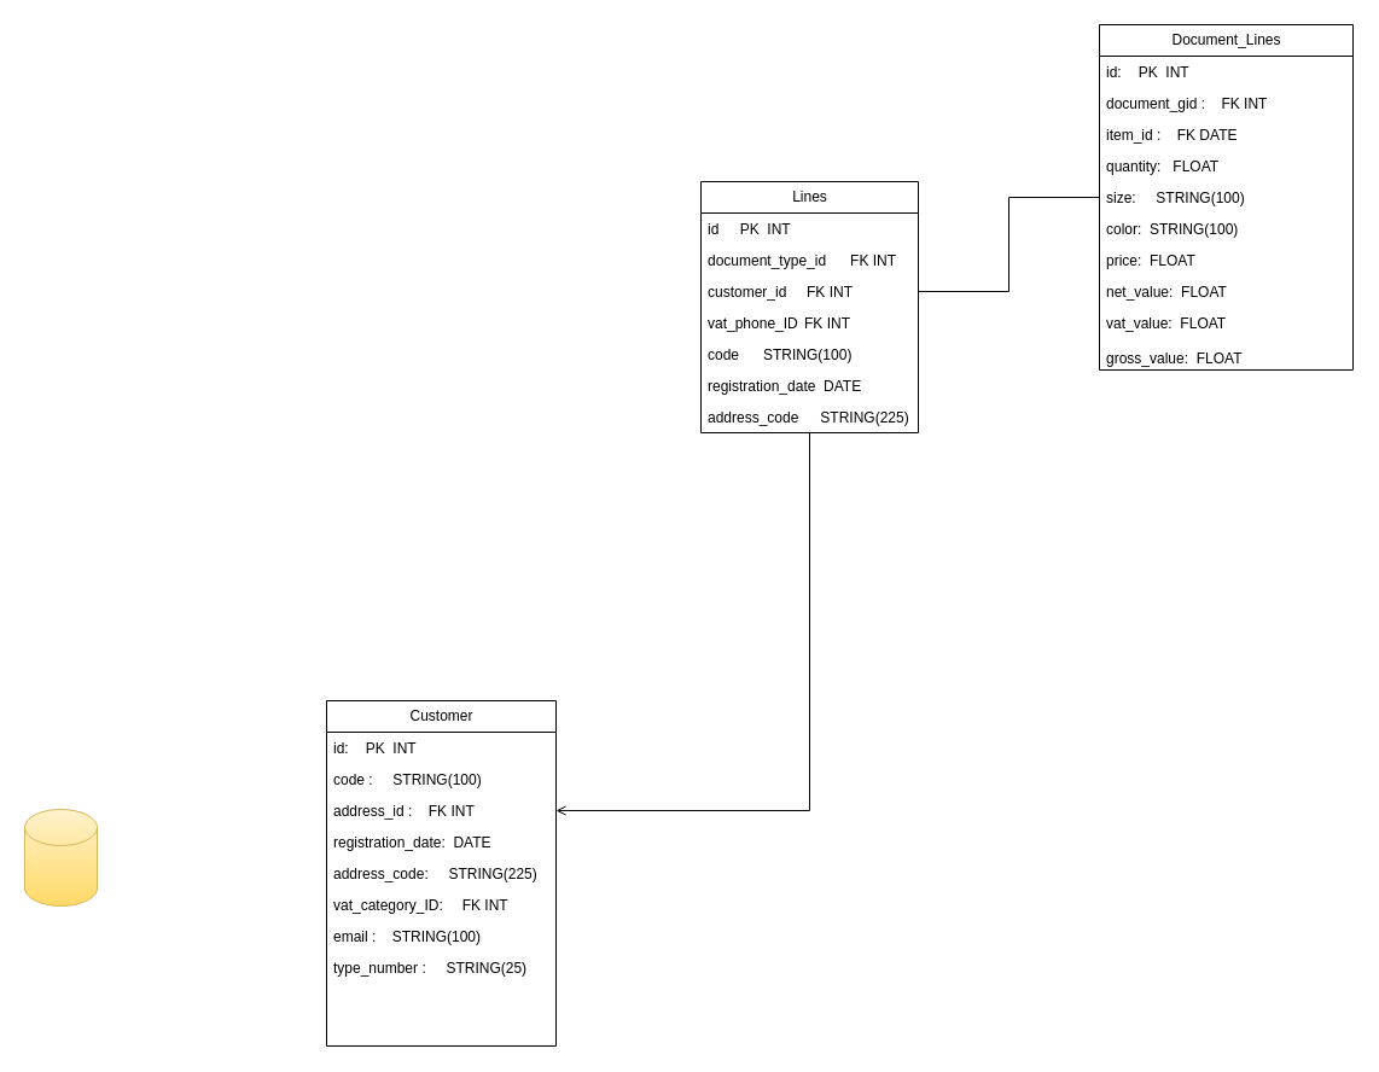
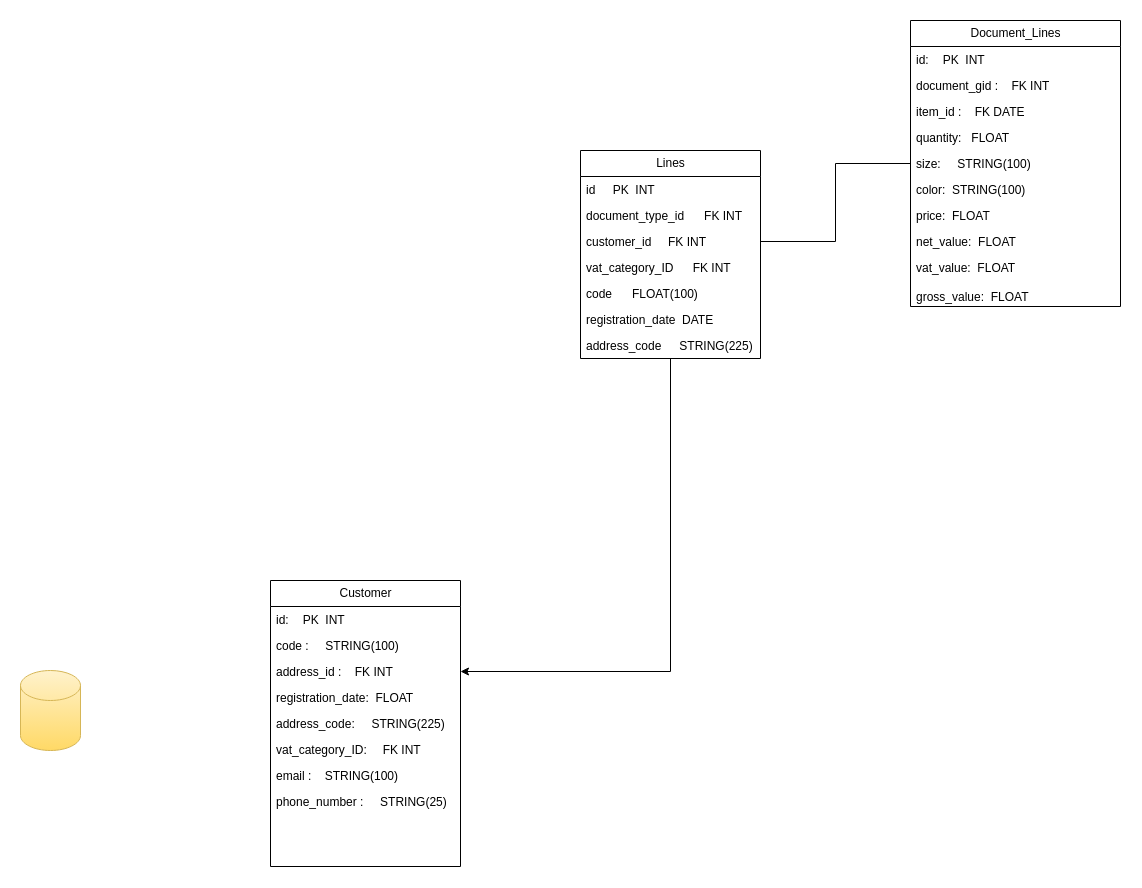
  <mxCell id="0" />
  <mxCell id="1" parent="0" />
  <mxCell id="2" value="" style="shape=cylinder3;whiteSpace=wrap;html=1;boundedLbl=1;backgroundOutline=1;size=15;fillColor=#fff2cc;strokeColor=#d6b656;gradientColor=#ffd966;" parent="1" vertex="1"><mxGeometry x="20" y="670" width="60" height="80" as="geometry" /></mxCell>
- <mxCell id="3" style="edgeStyle=orthogonalEdgeStyle;rounded=0;orthogonalLoop=1;jettySize=auto;html=1;entryX=1;entryY=0.5;entryDx=0;entryDy=0;endArrow=open;" parent="1" source="4" target="15" edge="1"><mxGeometry relative="1" as="geometry" /></mxCell>
+ <mxCell id="3" style="edgeStyle=orthogonalEdgeStyle;rounded=0;orthogonalLoop=1;jettySize=auto;html=1;entryX=1;entryY=0.5;entryDx=0;entryDy=0;" parent="1" source="4" target="15" edge="1"><mxGeometry relative="1" as="geometry" /></mxCell>
  <mxCell id="4" value="Lines" style="swimlane;fontStyle=0;childLayout=stackLayout;horizontal=1;startSize=26;fillColor=none;horizontalStack=0;resizeParent=1;resizeParentMax=0;resizeLast=0;collapsible=1;marginBottom=0;html=1;verticalAlign=middle;" parent="1" vertex="1"><mxGeometry x="580" y="150" width="180" height="208" as="geometry"><mxRectangle x="210" y="170" width="100" height="30" as="alternateBounds" /></mxGeometry></mxCell>
  <mxCell id="5" value="id&lt;span style=&quot;white-space: pre;&quot;&gt;&#09;&lt;/span&gt;PK&amp;nbsp; INT" style="text;strokeColor=none;fillColor=none;align=left;verticalAlign=top;spacingLeft=4;spacingRight=4;overflow=hidden;rotatable=0;points=[[0,0.5],[1,0.5]];portConstraint=eastwest;whiteSpace=wrap;html=1;" parent="4" vertex="1"><mxGeometry y="26" width="180" height="26" as="geometry" /></mxCell>
  <mxCell id="6" value="document_type_id&amp;nbsp; &amp;nbsp; &amp;nbsp; FK INT" style="text;strokeColor=none;fillColor=none;align=left;verticalAlign=top;spacingLeft=4;spacingRight=4;overflow=hidden;rotatable=0;points=[[0,0.5],[1,0.5]];portConstraint=eastwest;whiteSpace=wrap;html=1;" parent="4" vertex="1"><mxGeometry y="52" width="180" height="26" as="geometry" /></mxCell>
  <mxCell id="7" value="customer_id&amp;nbsp; &amp;nbsp; &amp;nbsp;FK INT&amp;nbsp;" style="text;strokeColor=none;fillColor=none;align=left;verticalAlign=top;spacingLeft=4;spacingRight=4;overflow=hidden;rotatable=0;points=[[0,0.5],[1,0.5]];portConstraint=eastwest;whiteSpace=wrap;html=1;" parent="4" vertex="1"><mxGeometry y="78" width="180" height="26" as="geometry" /></mxCell>
- <mxCell id="8" value="vat_phone_ID&lt;span style=&quot;white-space: pre;&quot;&gt;&#09;&lt;/span&gt;FK INT" style="text;strokeColor=none;fillColor=none;align=left;verticalAlign=top;spacingLeft=4;spacingRight=4;overflow=hidden;rotatable=0;points=[[0,0.5],[1,0.5]];portConstraint=eastwest;whiteSpace=wrap;html=1;" parent="4" vertex="1"><mxGeometry y="104" width="180" height="26" as="geometry" /></mxCell>
- <mxCell id="9" value="code&amp;nbsp; &amp;nbsp; &amp;nbsp; STRING(100)" style="text;strokeColor=none;fillColor=none;align=left;verticalAlign=top;spacingLeft=4;spacingRight=4;overflow=hidden;rotatable=0;points=[[0,0.5],[1,0.5]];portConstraint=eastwest;whiteSpace=wrap;html=1;" parent="4" vertex="1"><mxGeometry y="130" width="180" height="26" as="geometry" /></mxCell>
+ <mxCell id="8" value="vat_category_ID&lt;span style=&quot;white-space: pre;&quot;&gt;&#09;&lt;/span&gt;FK INT" style="text;strokeColor=none;fillColor=none;align=left;verticalAlign=top;spacingLeft=4;spacingRight=4;overflow=hidden;rotatable=0;points=[[0,0.5],[1,0.5]];portConstraint=eastwest;whiteSpace=wrap;html=1;" parent="4" vertex="1"><mxGeometry y="104" width="180" height="26" as="geometry" /></mxCell>
+ <mxCell id="9" value="code&amp;nbsp; &amp;nbsp; &amp;nbsp; FLOAT(100)" style="text;strokeColor=none;fillColor=none;align=left;verticalAlign=top;spacingLeft=4;spacingRight=4;overflow=hidden;rotatable=0;points=[[0,0.5],[1,0.5]];portConstraint=eastwest;whiteSpace=wrap;html=1;" parent="4" vertex="1"><mxGeometry y="130" width="180" height="26" as="geometry" /></mxCell>
  <mxCell id="10" value="registration_date&amp;nbsp; DATE" style="text;strokeColor=none;fillColor=none;align=left;verticalAlign=top;spacingLeft=4;spacingRight=4;overflow=hidden;rotatable=0;points=[[0,0.5],[1,0.5]];portConstraint=eastwest;whiteSpace=wrap;html=1;" parent="4" vertex="1"><mxGeometry y="156" width="180" height="26" as="geometry" /></mxCell>
  <mxCell id="11" value="address_code&lt;span style=&quot;white-space: pre;&quot;&gt;&#09;&lt;/span&gt;&amp;nbsp; &amp;nbsp; STRING(225)" style="text;strokeColor=none;fillColor=none;align=left;verticalAlign=top;spacingLeft=4;spacingRight=4;overflow=hidden;rotatable=0;points=[[0,0.5],[1,0.5]];portConstraint=eastwest;whiteSpace=wrap;html=1;" parent="4" vertex="1"><mxGeometry y="182" width="180" height="26" as="geometry" /></mxCell>
  <mxCell id="12" value="Customer" style="swimlane;fontStyle=0;childLayout=stackLayout;horizontal=1;startSize=26;fillColor=none;horizontalStack=0;resizeParent=1;resizeParentMax=0;resizeLast=0;collapsible=1;marginBottom=0;html=1;verticalAlign=middle;" parent="1" vertex="1"><mxGeometry x="270" y="580" width="190" height="286" as="geometry"><mxRectangle x="210" y="170" width="100" height="30" as="alternateBounds" /></mxGeometry></mxCell>
  <mxCell id="13" value="id:&lt;span style=&quot;white-space: pre;&quot;&gt;&#09;&lt;/span&gt;PK&amp;nbsp; INT" style="text;strokeColor=none;fillColor=none;align=left;verticalAlign=top;spacingLeft=4;spacingRight=4;overflow=hidden;rotatable=0;points=[[0,0.5],[1,0.5]];portConstraint=eastwest;whiteSpace=wrap;html=1;" parent="12" vertex="1"><mxGeometry y="26" width="190" height="26" as="geometry" /></mxCell>
  <mxCell id="14" value="code :&amp;nbsp; &amp;nbsp; &amp;nbsp;STRING(100)" style="text;strokeColor=none;fillColor=none;align=left;verticalAlign=top;spacingLeft=4;spacingRight=4;overflow=hidden;rotatable=0;points=[[0,0.5],[1,0.5]];portConstraint=eastwest;whiteSpace=wrap;html=1;" parent="12" vertex="1"><mxGeometry y="52" width="190" height="26" as="geometry" /></mxCell>
  <mxCell id="15" value="address_id :&amp;nbsp; &amp;nbsp; FK INT&amp;nbsp;" style="text;strokeColor=none;fillColor=none;align=left;verticalAlign=top;spacingLeft=4;spacingRight=4;overflow=hidden;rotatable=0;points=[[0,0.5],[1,0.5]];portConstraint=eastwest;whiteSpace=wrap;html=1;" parent="12" vertex="1"><mxGeometry y="78" width="190" height="26" as="geometry" /></mxCell>
- <mxCell id="16" value="registration_date:&amp;nbsp; DATE" style="text;strokeColor=none;fillColor=none;align=left;verticalAlign=top;spacingLeft=4;spacingRight=4;overflow=hidden;rotatable=0;points=[[0,0.5],[1,0.5]];portConstraint=eastwest;whiteSpace=wrap;html=1;" parent="12" vertex="1"><mxGeometry y="104" width="190" height="26" as="geometry" /></mxCell>
+ <mxCell id="16" value="registration_date:&amp;nbsp; FLOAT" style="text;strokeColor=none;fillColor=none;align=left;verticalAlign=top;spacingLeft=4;spacingRight=4;overflow=hidden;rotatable=0;points=[[0,0.5],[1,0.5]];portConstraint=eastwest;whiteSpace=wrap;html=1;" parent="12" vertex="1"><mxGeometry y="104" width="190" height="26" as="geometry" /></mxCell>
  <mxCell id="17" value="address_code:&amp;nbsp; &amp;nbsp; &amp;nbsp;STRING(225)" style="text;strokeColor=none;fillColor=none;align=left;verticalAlign=top;spacingLeft=4;spacingRight=4;overflow=hidden;rotatable=0;points=[[0,0.5],[1,0.5]];portConstraint=eastwest;whiteSpace=wrap;html=1;" parent="12" vertex="1"><mxGeometry y="130" width="190" height="26" as="geometry" /></mxCell>
  <mxCell id="18" value="vat_category_ID:&lt;span style=&quot;white-space: pre;&quot;&gt;&#09;&lt;/span&gt;FK INT" style="text;strokeColor=none;fillColor=none;align=left;verticalAlign=top;spacingLeft=4;spacingRight=4;overflow=hidden;rotatable=0;points=[[0,0.5],[1,0.5]];portConstraint=eastwest;whiteSpace=wrap;html=1;" parent="12" vertex="1"><mxGeometry y="156" width="190" height="26" as="geometry" /></mxCell>
  <mxCell id="19" value="email :&amp;nbsp; &amp;nbsp; STRING(100)" style="text;strokeColor=none;fillColor=none;align=left;verticalAlign=top;spacingLeft=4;spacingRight=4;overflow=hidden;rotatable=0;points=[[0,0.5],[1,0.5]];portConstraint=eastwest;whiteSpace=wrap;html=1;" parent="12" vertex="1"><mxGeometry y="182" width="190" height="26" as="geometry" /></mxCell>
- <mxCell id="20" value="type_number :&amp;nbsp; &amp;nbsp; &amp;nbsp;STRING(25)" style="text;strokeColor=none;fillColor=none;align=left;verticalAlign=top;spacingLeft=4;spacingRight=4;overflow=hidden;rotatable=0;points=[[0,0.5],[1,0.5]];portConstraint=eastwest;whiteSpace=wrap;html=1;" parent="12" vertex="1"><mxGeometry y="208" width="190" height="26" as="geometry" /></mxCell>
+ <mxCell id="20" value="phone_number :&amp;nbsp; &amp;nbsp; &amp;nbsp;STRING(25)" style="text;strokeColor=none;fillColor=none;align=left;verticalAlign=top;spacingLeft=4;spacingRight=4;overflow=hidden;rotatable=0;points=[[0,0.5],[1,0.5]];portConstraint=eastwest;whiteSpace=wrap;html=1;" parent="12" vertex="1"><mxGeometry y="208" width="190" height="26" as="geometry" /></mxCell>
  <mxCell id="21" style="text;strokeColor=none;fillColor=none;align=left;verticalAlign=top;spacingLeft=4;spacingRight=4;overflow=hidden;rotatable=0;points=[[0,0.5],[1,0.5]];portConstraint=eastwest;whiteSpace=wrap;html=1;" parent="12" vertex="1"><mxGeometry y="234" width="190" height="26" as="geometry" /></mxCell>
  <mxCell id="22" style="text;strokeColor=none;fillColor=none;align=left;verticalAlign=top;spacingLeft=4;spacingRight=4;overflow=hidden;rotatable=0;points=[[0,0.5],[1,0.5]];portConstraint=eastwest;whiteSpace=wrap;html=1;" parent="12" vertex="1"><mxGeometry y="260" width="190" height="26" as="geometry" /></mxCell>
  <mxCell id="23" style="edgeStyle=orthogonalEdgeStyle;rounded=0;orthogonalLoop=1;jettySize=auto;html=1;entryX=0;entryY=0.5;entryDx=0;entryDy=0;endArrow=none;" edge="1" parent="1" source="7" target="29"><mxGeometry relative="1" as="geometry" /></mxCell>
  <mxCell id="24" value="Document_Lines" style="swimlane;fontStyle=0;childLayout=stackLayout;horizontal=1;startSize=26;fillColor=none;horizontalStack=0;resizeParent=1;resizeParentMax=0;resizeLast=0;collapsible=1;marginBottom=0;html=1;verticalAlign=middle;" vertex="1" parent="1"><mxGeometry x="910" y="20" width="210" height="286" as="geometry"><mxRectangle x="210" y="170" width="100" height="30" as="alternateBounds" /></mxGeometry></mxCell>
  <mxCell id="25" value="id:&lt;span style=&quot;white-space: pre;&quot;&gt;&#09;&lt;/span&gt;PK&amp;nbsp; INT" style="text;strokeColor=none;fillColor=none;align=left;verticalAlign=top;spacingLeft=4;spacingRight=4;overflow=hidden;rotatable=0;points=[[0,0.5],[1,0.5]];portConstraint=eastwest;whiteSpace=wrap;html=1;" vertex="1" parent="24"><mxGeometry y="26" width="210" height="26" as="geometry" /></mxCell>
  <mxCell id="26" value="document_gid :&amp;nbsp; &amp;nbsp; FK INT" style="text;strokeColor=none;fillColor=none;align=left;verticalAlign=top;spacingLeft=4;spacingRight=4;overflow=hidden;rotatable=0;points=[[0,0.5],[1,0.5]];portConstraint=eastwest;whiteSpace=wrap;html=1;" vertex="1" parent="24"><mxGeometry y="52" width="210" height="26" as="geometry" /></mxCell>
  <mxCell id="27" value="item_id :&amp;nbsp; &amp;nbsp; FK DATE&amp;nbsp;" style="text;strokeColor=none;fillColor=none;align=left;verticalAlign=top;spacingLeft=4;spacingRight=4;overflow=hidden;rotatable=0;points=[[0,0.5],[1,0.5]];portConstraint=eastwest;whiteSpace=wrap;html=1;" vertex="1" parent="24"><mxGeometry y="78" width="210" height="26" as="geometry" /></mxCell>
  <mxCell id="28" value="quantity:&amp;nbsp; &amp;nbsp;FLOAT" style="text;strokeColor=none;fillColor=none;align=left;verticalAlign=top;spacingLeft=4;spacingRight=4;overflow=hidden;rotatable=0;points=[[0,0.5],[1,0.5]];portConstraint=eastwest;whiteSpace=wrap;html=1;" vertex="1" parent="24"><mxGeometry y="104" width="210" height="26" as="geometry" /></mxCell>
  <mxCell id="29" value="size:&amp;nbsp; &amp;nbsp; &amp;nbsp;STRING(100)" style="text;strokeColor=none;fillColor=none;align=left;verticalAlign=top;spacingLeft=4;spacingRight=4;overflow=hidden;rotatable=0;points=[[0,0.5],[1,0.5]];portConstraint=eastwest;whiteSpace=wrap;html=1;" vertex="1" parent="24"><mxGeometry y="130" width="210" height="26" as="geometry" /></mxCell>
  <mxCell id="30" value="color:&amp;nbsp; STRING(100)" style="text;strokeColor=none;fillColor=none;align=left;verticalAlign=top;spacingLeft=4;spacingRight=4;overflow=hidden;rotatable=0;points=[[0,0.5],[1,0.5]];portConstraint=eastwest;whiteSpace=wrap;html=1;" vertex="1" parent="24"><mxGeometry y="156" width="210" height="26" as="geometry" /></mxCell>
  <mxCell id="31" value="price:&amp;nbsp; FLOAT" style="text;strokeColor=none;fillColor=none;align=left;verticalAlign=top;spacingLeft=4;spacingRight=4;overflow=hidden;rotatable=0;points=[[0,0.5],[1,0.5]];portConstraint=eastwest;whiteSpace=wrap;html=1;" vertex="1" parent="24"><mxGeometry y="182" width="210" height="26" as="geometry" /></mxCell>
  <mxCell id="32" value="net_value:&amp;nbsp; FLOAT" style="text;strokeColor=none;fillColor=none;align=left;verticalAlign=top;spacingLeft=4;spacingRight=4;overflow=hidden;rotatable=0;points=[[0,0.5],[1,0.5]];portConstraint=eastwest;whiteSpace=wrap;html=1;" vertex="1" parent="24"><mxGeometry y="208" width="210" height="26" as="geometry" /></mxCell>
  <mxCell id="33" value="vat_value:&amp;nbsp; FLOAT&lt;br&gt;" style="text;strokeColor=none;fillColor=none;align=left;verticalAlign=top;spacingLeft=4;spacingRight=4;overflow=hidden;rotatable=0;points=[[0,0.5],[1,0.5]];portConstraint=eastwest;whiteSpace=wrap;html=1;" vertex="1" parent="24"><mxGeometry y="234" width="210" height="26" as="geometry" /></mxCell>
  <mxCell id="34" value="gross_value:&amp;nbsp; FLOAT" style="text;strokeColor=none;fillColor=none;align=left;verticalAlign=bottom;spacingLeft=4;spacingRight=4;overflow=hidden;rotatable=0;points=[[0,0.5],[1,0.5]];portConstraint=eastwest;whiteSpace=wrap;html=1;strokeWidth=1;" vertex="1" parent="24"><mxGeometry y="260" width="210" height="26" as="geometry" /></mxCell>
